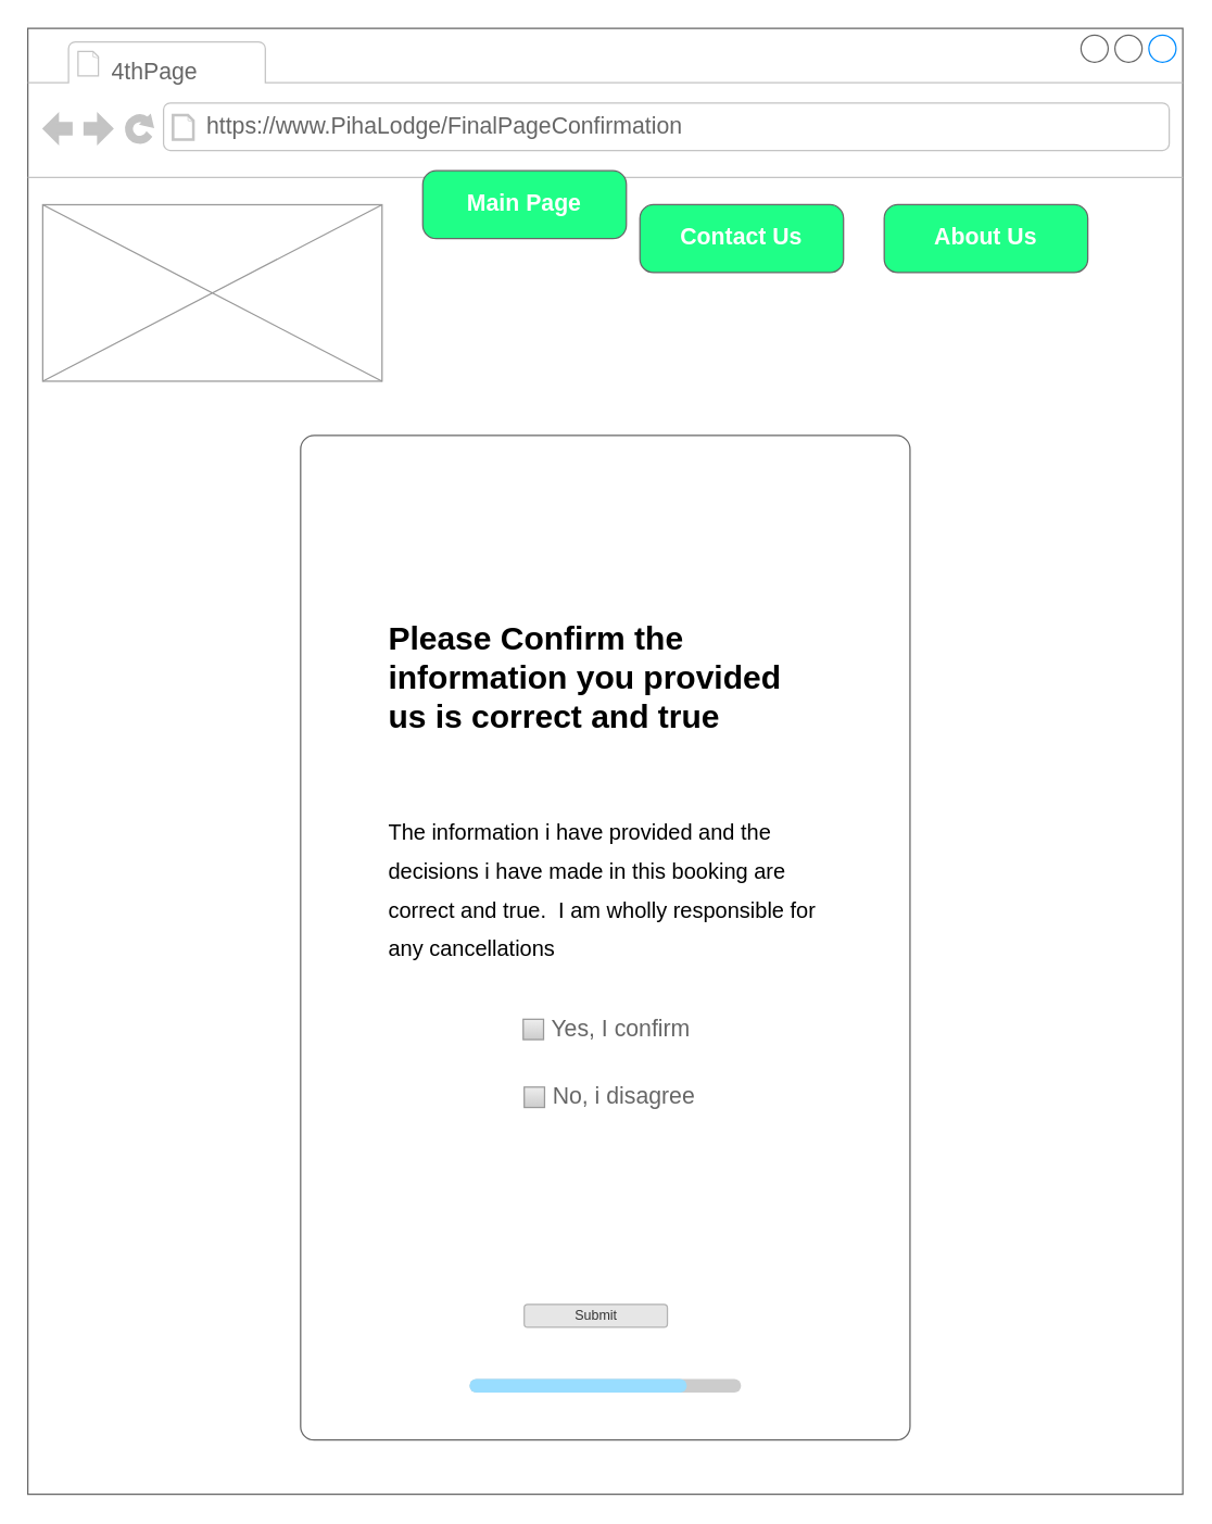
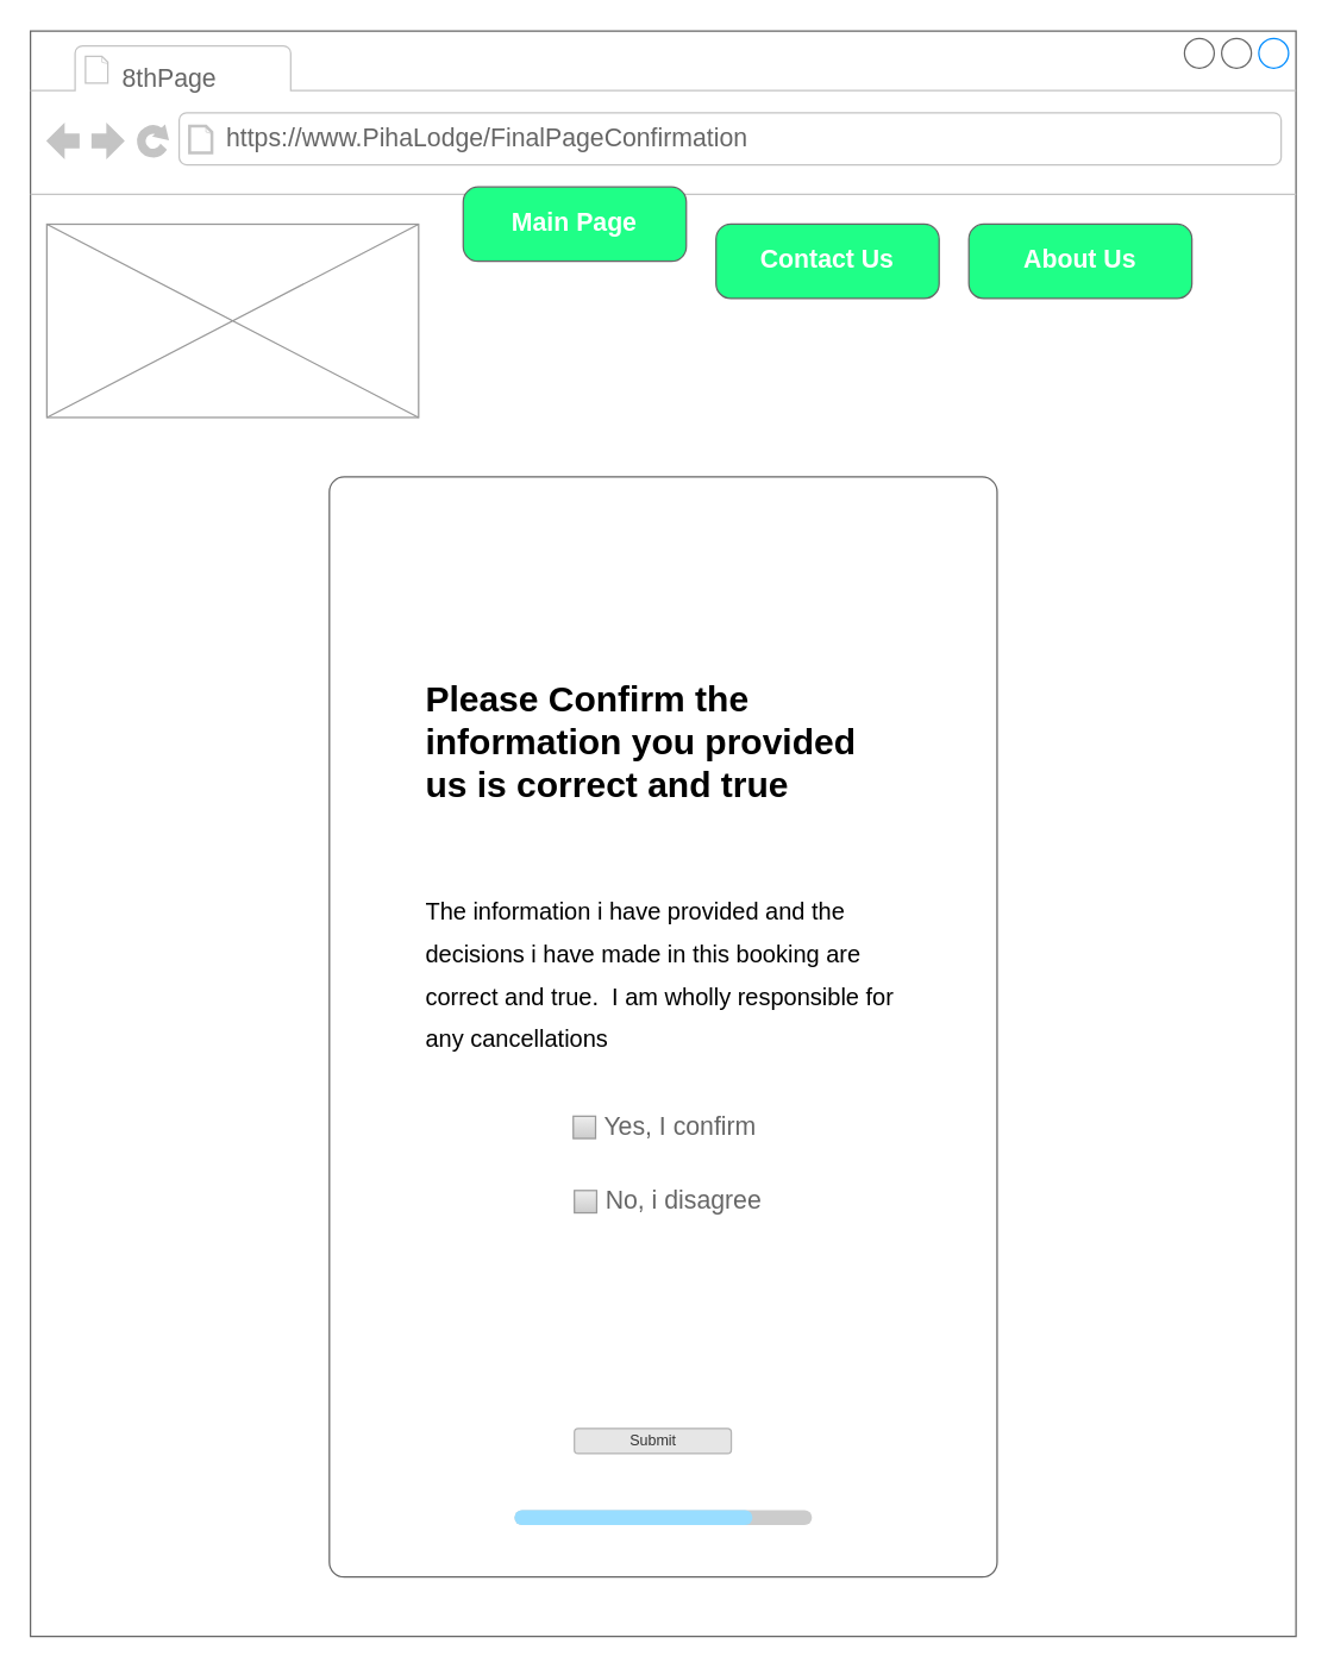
  <mxCell id="0" />
  <mxCell id="1" parent="0" />
  <mxCell id="2" value="" style="strokeWidth=1;shadow=0;dashed=0;align=center;html=1;shape=mxgraph.mockup.containers.browserWindow;rSize=0;strokeColor=#666666;strokeColor2=#008cff;strokeColor3=#c4c4c4;mainText=,;recursiveResize=0;" parent="1" vertex="1"><mxGeometry x="20" y="20" width="851" height="1080" as="geometry" /></mxCell>
- <mxCell id="3" value="4thPage" style="strokeWidth=1;shadow=0;dashed=0;align=center;html=1;shape=mxgraph.mockup.containers.anchor;fontSize=17;fontColor=#666666;align=left;whiteSpace=wrap;" parent="2" vertex="1"><mxGeometry x="60" y="20" width="110" height="26" as="geometry" /></mxCell>
+ <mxCell id="3" value="8thPage" style="strokeWidth=1;shadow=0;dashed=0;align=center;html=1;shape=mxgraph.mockup.containers.anchor;fontSize=17;fontColor=#666666;align=left;whiteSpace=wrap;" parent="2" vertex="1"><mxGeometry x="60" y="20" width="110" height="26" as="geometry" /></mxCell>
  <mxCell id="4" value="https://www.PihaLodge/FinalPageConfirmation" style="strokeWidth=1;shadow=0;dashed=0;align=center;html=1;shape=mxgraph.mockup.containers.anchor;rSize=0;fontSize=17;fontColor=#666666;align=left;" parent="2" vertex="1"><mxGeometry x="130" y="60" width="250" height="26" as="geometry" /></mxCell>
  <mxCell id="5" value="" style="verticalLabelPosition=bottom;shadow=0;dashed=0;align=center;html=1;verticalAlign=top;strokeWidth=1;shape=mxgraph.mockup.graphics.simpleIcon;strokeColor=#999999;" parent="2" vertex="1"><mxGeometry x="11" y="130" width="250" height="130" as="geometry" /></mxCell>
  <mxCell id="6" value="About Us" style="strokeWidth=1;shadow=0;dashed=0;align=center;html=1;shape=mxgraph.mockup.buttons.button;strokeColor=#666666;fontColor=#ffffff;mainText=;buttonStyle=round;fontSize=17;fontStyle=1;fillColor=#1FFF87;whiteSpace=wrap;" parent="2" vertex="1"><mxGeometry x="631" y="130" width="150" height="50" as="geometry" /></mxCell>
- <mxCell id="7" value="Contact Us" style="strokeWidth=1;shadow=0;dashed=0;align=center;html=1;shape=mxgraph.mockup.buttons.button;strokeColor=#666666;fontColor=#ffffff;mainText=;buttonStyle=round;fontSize=17;fontStyle=1;fillColor=#1FFF87;whiteSpace=wrap;labelBackgroundColor=none;" parent="2" vertex="1"><mxGeometry x="451" y="130" width="150" height="50" as="geometry" /></mxCell>
+ <mxCell id="7" value="Contact Us" style="strokeWidth=1;shadow=0;dashed=0;align=center;html=1;shape=mxgraph.mockup.buttons.button;strokeColor=#666666;fontColor=#ffffff;mainText=;buttonStyle=round;fontSize=17;fontStyle=1;fillColor=#1FFF87;whiteSpace=wrap;labelBackgroundColor=none;" parent="2" vertex="1"><mxGeometry x="461" y="130" width="150" height="50" as="geometry" /></mxCell>
  <mxCell id="8" value="Main Page" style="strokeWidth=1;shadow=0;dashed=0;align=center;html=1;shape=mxgraph.mockup.buttons.button;strokeColor=#666666;fontColor=#ffffff;mainText=;buttonStyle=round;fontSize=17;fontStyle=1;fillColor=#1FFF87;whiteSpace=wrap;" parent="2" vertex="1"><mxGeometry x="291" y="105" width="150" height="50" as="geometry" /></mxCell>
  <mxCell id="9" value="" style="shape=mxgraph.mockup.containers.marginRect;rectMarginTop=10;strokeColor=#666666;strokeWidth=1;dashed=0;rounded=1;arcSize=5;recursiveResize=0;html=1;whiteSpace=wrap;" parent="2" vertex="1"><mxGeometry x="201" y="290" width="449" height="750" as="geometry" /></mxCell>
  <mxCell id="10" value="" style="verticalLabelPosition=bottom;shadow=0;dashed=0;align=center;html=1;verticalAlign=top;strokeWidth=1;shape=mxgraph.mockup.misc.progressBar;fillColor=#cccccc;strokeColor=none;fillColor2=#99ddff;barPos=80;" parent="9" vertex="1"><mxGeometry x="124.5" y="700" width="200" height="20" as="geometry" /></mxCell>
  <mxCell id="11" value="Submit" style="rounded=1;html=1;shadow=0;dashed=0;whiteSpace=wrap;fontSize=10;fillColor=#E6E6E6;align=center;strokeColor=#B3B3B3;fontColor=#333333;" parent="9" vertex="1"><mxGeometry x="164.75" y="650" width="105.5" height="16.88" as="geometry" /></mxCell>
  <mxCell id="12" value="&lt;h1&gt;Please Confirm the information you provided us is correct and true&lt;/h1&gt;" style="text;html=1;spacing=5;spacingTop=-20;whiteSpace=wrap;overflow=hidden;rounded=0;" vertex="1" parent="9"><mxGeometry x="60" y="140" width="330" height="160" as="geometry" /></mxCell>
  <mxCell id="13" value="Yes, I confirm" style="strokeWidth=1;shadow=0;dashed=0;align=center;html=1;shape=mxgraph.mockup.forms.rrect;rSize=0;fillColor=#eeeeee;strokeColor=#999999;gradientColor=#cccccc;align=left;spacingLeft=4;fontSize=17;fontColor=#666666;labelPosition=right;" vertex="1" parent="9"><mxGeometry x="164" y="440" width="15" height="15" as="geometry" /></mxCell>
  <mxCell id="14" value="&lt;h1&gt;&lt;span style=&quot;font-weight: normal;&quot;&gt;&lt;font style=&quot;font-size: 16px;&quot;&gt;The information i have provided and the decisions i have made in this booking are correct and true.&amp;nbsp; I am wholly responsible for any cancellations&amp;nbsp;&lt;/font&gt;&lt;/span&gt;&lt;/h1&gt;" style="text;html=1;spacing=5;spacingTop=-20;whiteSpace=wrap;overflow=hidden;rounded=0;" vertex="1" parent="9"><mxGeometry x="60" y="280" width="330" height="160" as="geometry" /></mxCell>
  <mxCell id="15" value="No, i disagree" style="strokeWidth=1;shadow=0;dashed=0;align=center;html=1;shape=mxgraph.mockup.forms.rrect;rSize=0;fillColor=#eeeeee;strokeColor=#999999;gradientColor=#cccccc;align=left;spacingLeft=4;fontSize=17;fontColor=#666666;labelPosition=right;" vertex="1" parent="9"><mxGeometry x="164.75" y="490" width="15" height="15" as="geometry" /></mxCell>
